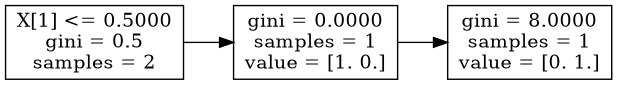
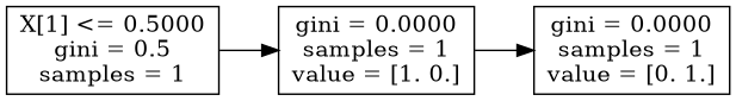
  digraph {
    rankdir=LR
    node [shape=box]
-   n1 [label="X[1] <= 0.5000\ngini = 0.5\nsamples = 2"]
+   n1 [label="X[1] <= 0.5000\ngini = 0.5\nsamples = 1"]
    n2 [label="gini = 0.0000\nsamples = 1\nvalue = [1. 0.]"]
-   n3 [label="gini = 8.0000\nsamples = 1\nvalue = [0. 1.]"]
+   n3 [label="gini = 0.0000\nsamples = 1\nvalue = [0. 1.]"]
    n1 -> n2
    n2 -> n3
  }
